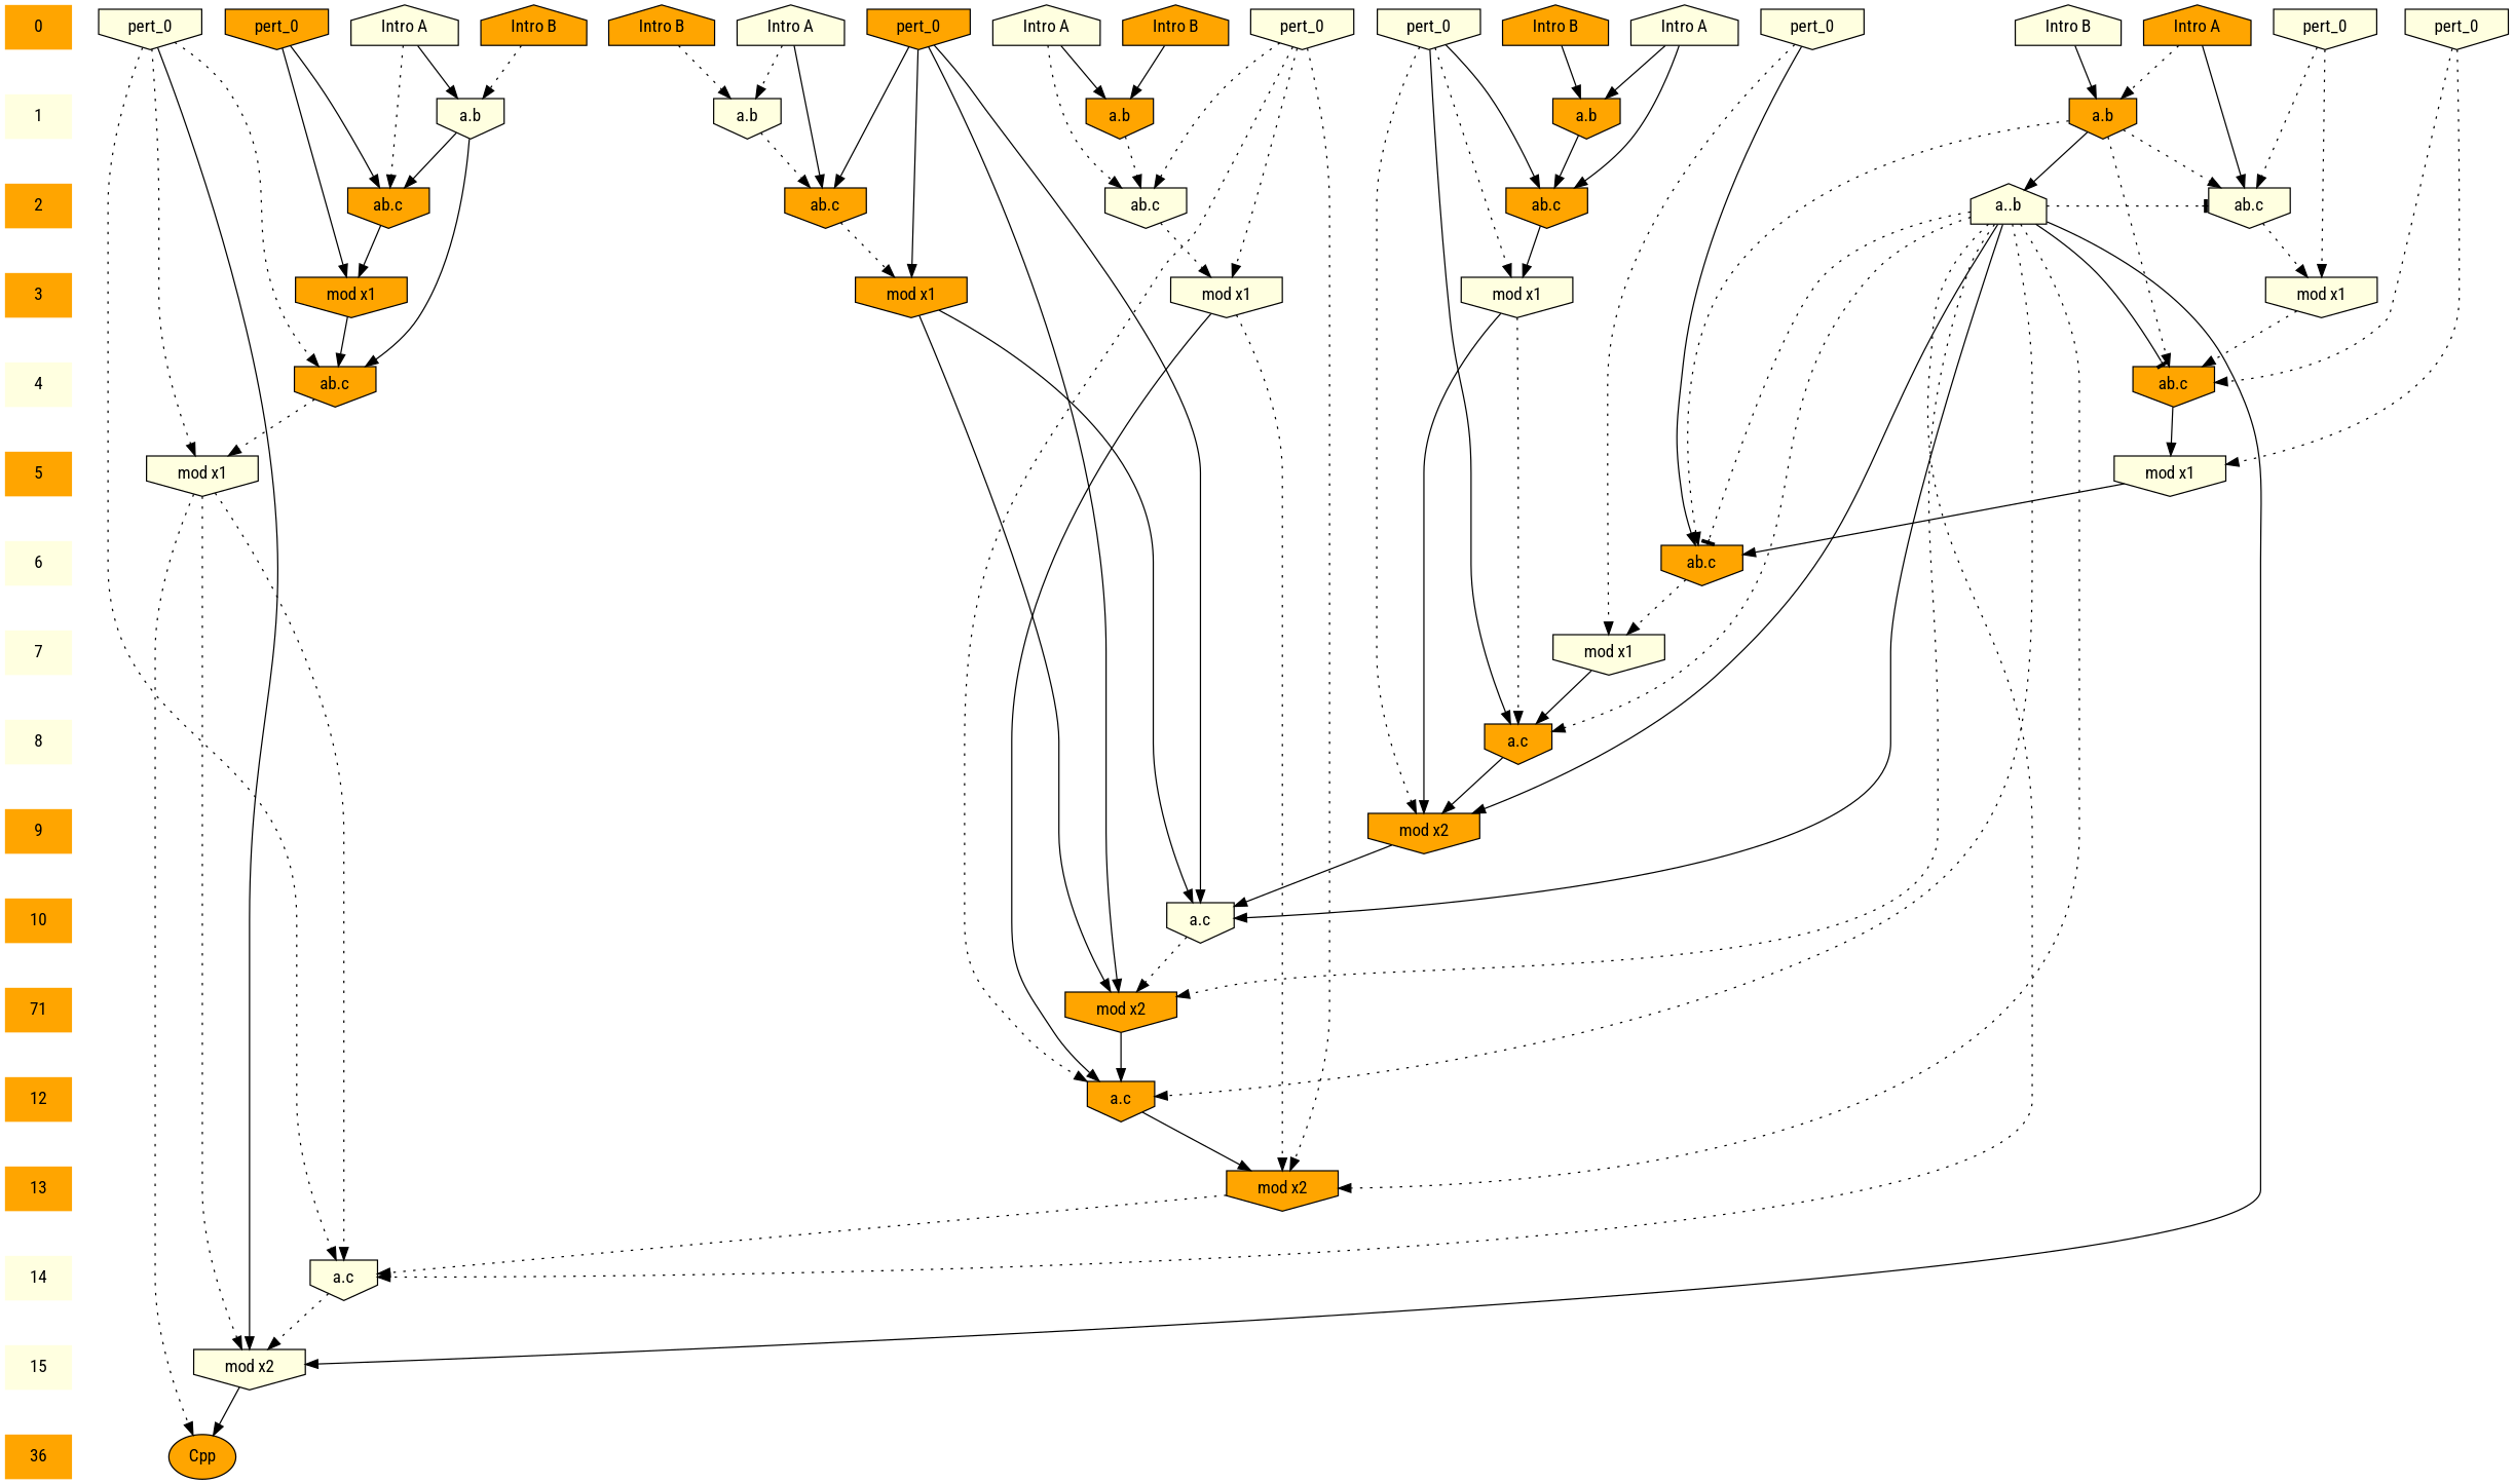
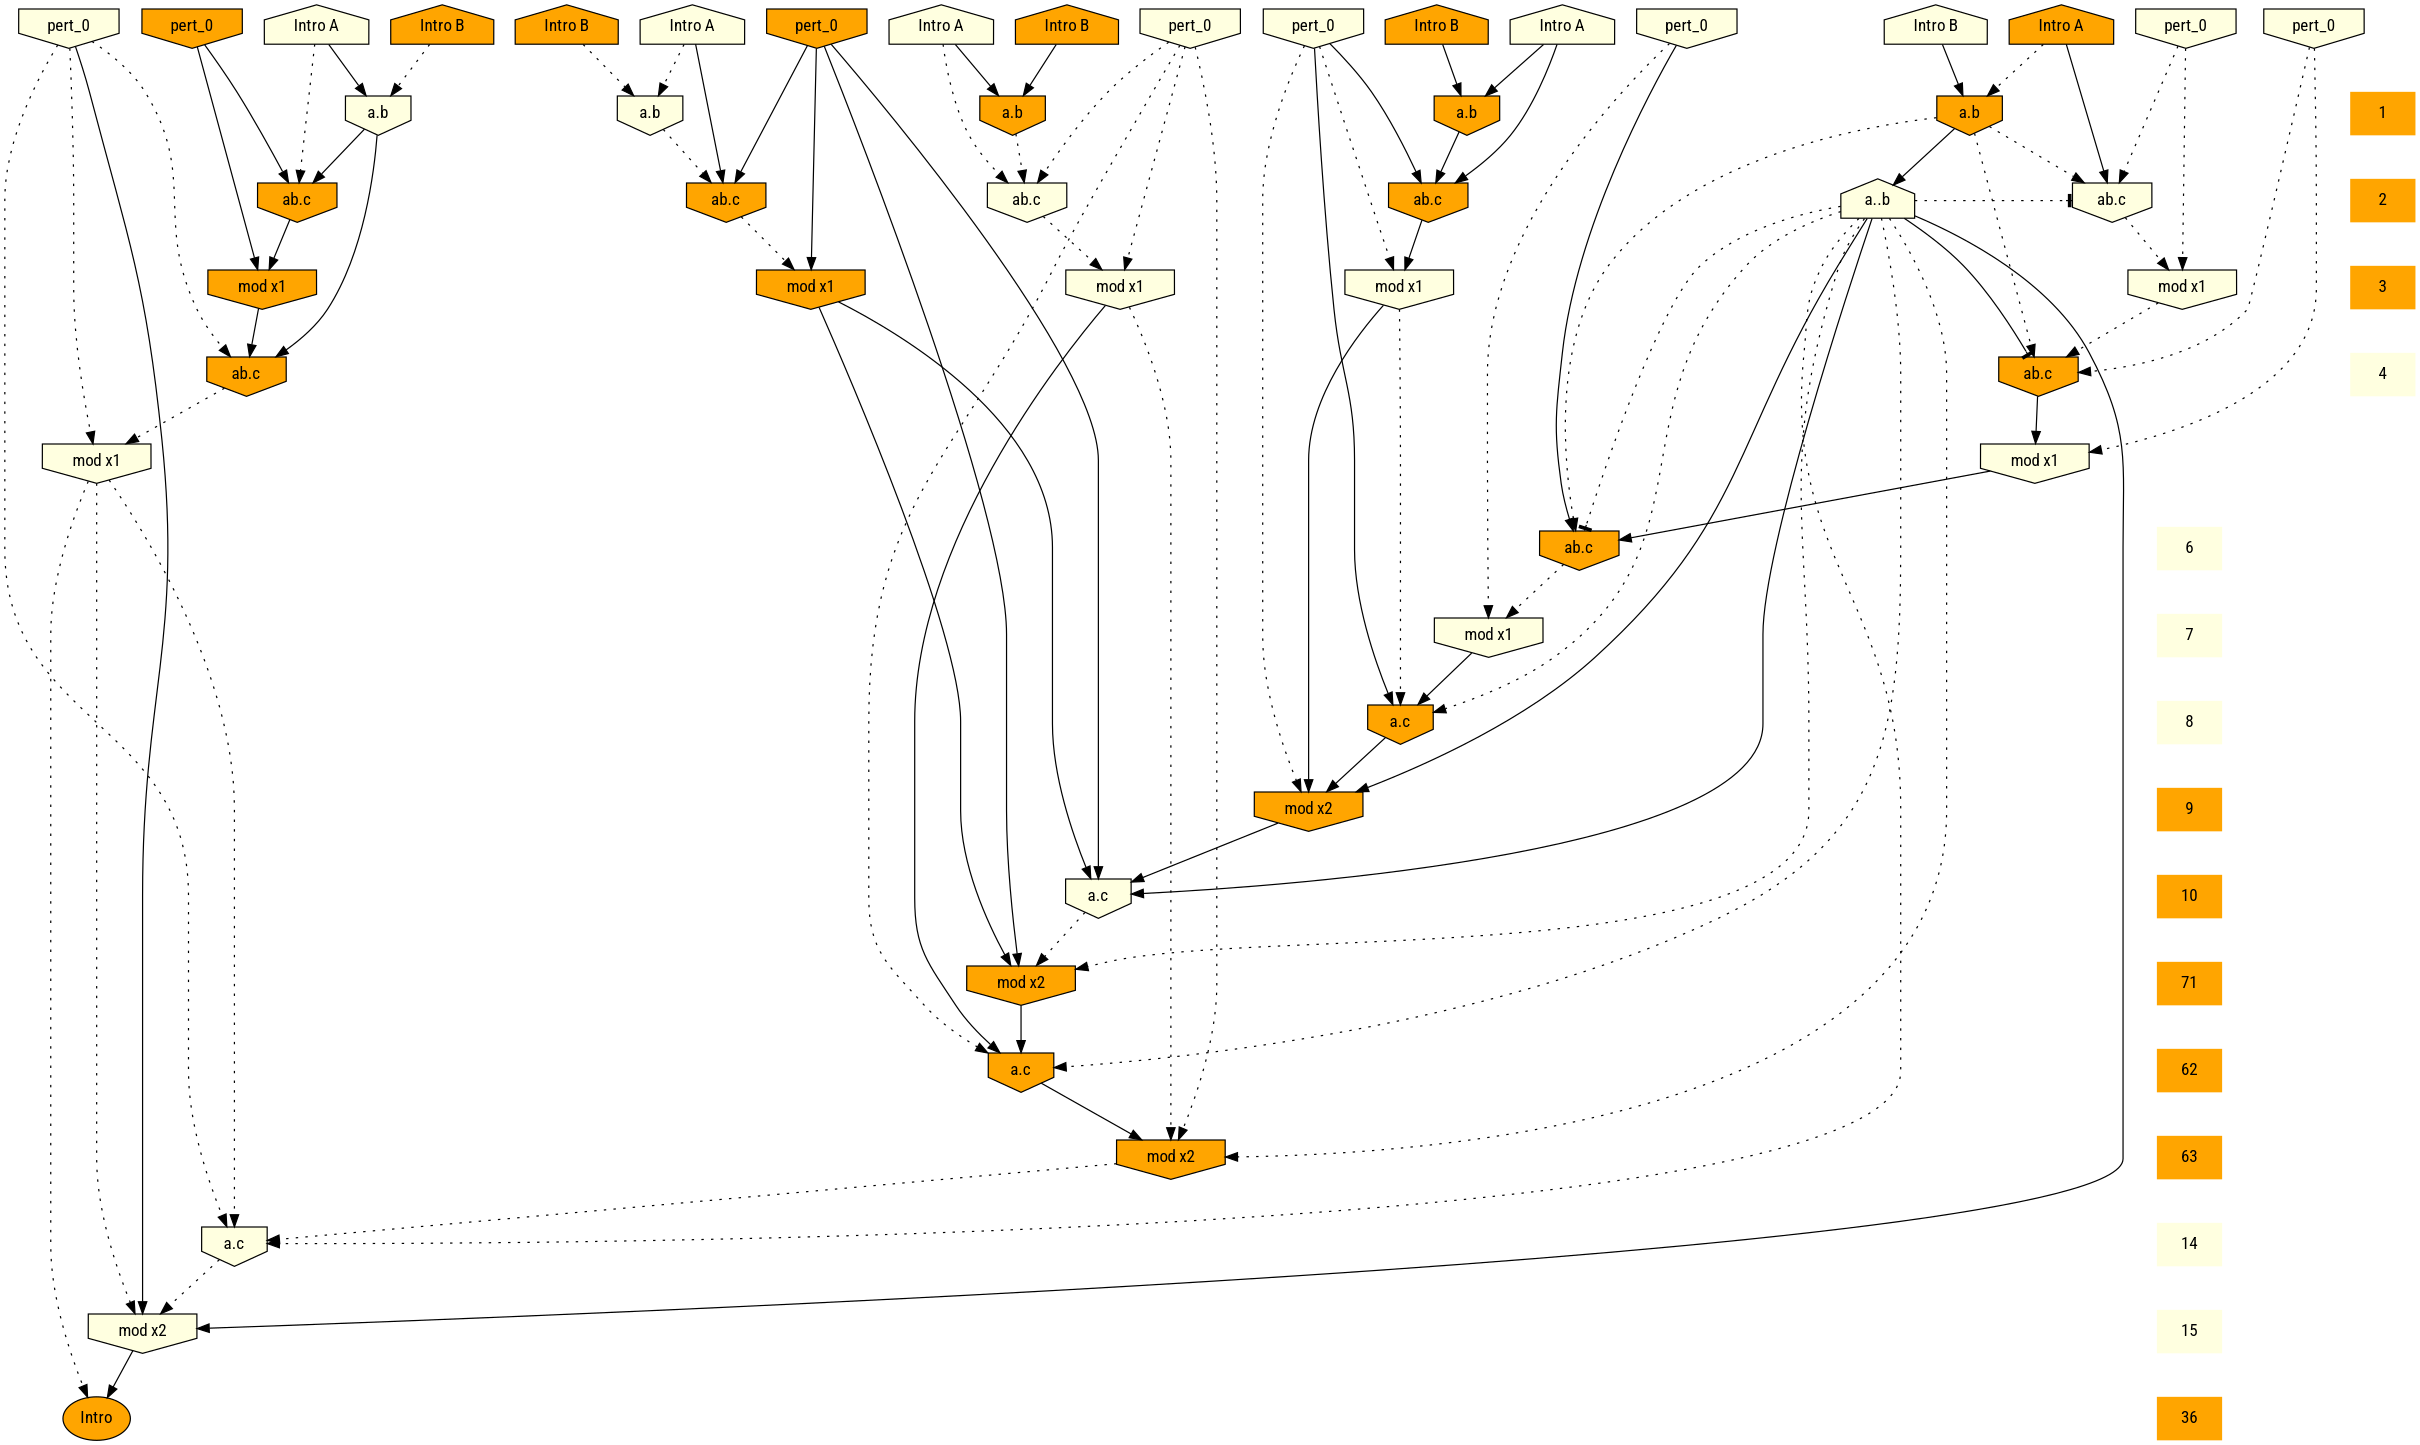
  digraph {
    fontname="Roboto Condensed"
    ranksep=.5
    node [fillcolor=orange fontname="Roboto Condensed" shape=invhouse style=filled]
    edge [fontname="Roboto Condensed" style=dotted]
-   0 [shape=plaintext]
    n2 [fillcolor=lightyellow label="Intro A" shape=house]
    n3 [fillcolor=lightyellow label="Intro A" shape=house]
    n4 [fillcolor=lightyellow label="Intro A" shape=house]
    n5 [fillcolor=lightyellow label="Intro A" shape=house]
    n6 [label="Intro B" shape=house]
    n7 [label="Intro B" shape=house]
    n8 [label="Intro A" shape=house]
    n9 [fillcolor=lightyellow label="Intro B" shape=house]
    n10 [label="Intro B" shape=house]
    n11 [label="Intro B" shape=house]
    n12 [fillcolor=lightyellow label=pert_0]
    n13 [label=pert_0]
    n14 [fillcolor=lightyellow label=pert_0]
    n15 [fillcolor=lightyellow label=pert_0]
    n16 [fillcolor=lightyellow label=pert_0]
    n17 [fillcolor=lightyellow label=pert_0]
    n18 [fillcolor=lightyellow label=pert_0]
    n19 [label=pert_0]
-   1 [fillcolor=lightyellow shape=plaintext]
+   1 [shape=plaintext]
    n21 [label="a.b"]
    n22 [label="a.b"]
    n23 [label="a.b"]
    n24 [fillcolor=lightyellow label="a.b"]
    n25 [fillcolor=lightyellow label="a.b"]
    2 [shape=plaintext]
    n27 [fillcolor=lightyellow label="ab.c"]
    n28 [fillcolor=lightyellow label="ab.c"]
    n29 [label="ab.c"]
    n30 [label="ab.c"]
    n31 [label="ab.c"]
    n32 [fillcolor=lightyellow label="a..b" shape=house]
    3 [shape=plaintext]
    n34 [fillcolor=lightyellow label="mod x1"]
    n35 [fillcolor=lightyellow label="mod x1"]
    n36 [label="mod x1"]
    n37 [label="mod x1"]
    n38 [fillcolor=lightyellow label="mod x1"]
    4 [fillcolor=lightyellow shape=plaintext]
    n40 [label="ab.c"]
    n41 [label="ab.c"]
-   5 [shape=plaintext]
    n43 [fillcolor=lightyellow label="mod x1"]
    n44 [fillcolor=lightyellow label="mod x1"]
    6 [fillcolor=lightyellow shape=plaintext]
    n46 [label="ab.c"]
    7 [fillcolor=lightyellow shape=plaintext]
    n48 [fillcolor=lightyellow label="mod x1"]
    8 [fillcolor=lightyellow shape=plaintext]
    n50 [label="a.c"]
    9 [shape=plaintext]
    n52 [label="mod x2"]
    10 [shape=plaintext]
    n54 [fillcolor=lightyellow label="a.c"]
    n55 [label=71 shape=plaintext]
    n56 [label="mod x2"]
-   12 [shape=plaintext]
+   12 [shape=plaintext label=62]
    n58 [label="a.c"]
-   13 [shape=plaintext]
+   13 [shape=plaintext label=63]
    n60 [label="mod x2"]
    14 [fillcolor=lightyellow shape=plaintext]
    n62 [fillcolor=lightyellow label="a.c"]
    15 [fillcolor=lightyellow shape=plaintext]
    n64 [fillcolor=lightyellow label="mod x2"]
    n65 [label=36 shape=plaintext]
-   n66 [label=Cpp shape=""]
+   n66 [label=Intro shape=""]
    subgraph sub_1 {
      rank=same
-     0
      n2
      n3
      n4
      n5
      n6
      n7
      n8
      n9
      n10
      n11
      n12
      n13
      n14
      n15
      n16
      n17
      n18
      n19
    }
    subgraph sub_2 {
      rank=same
      1
      n21
      n22
      n23
      n24
      n25
    }
    subgraph sub_3 {
      rank=same
      2
      n27
      n28
      n29
      n30
      n31
      n32
    }
    subgraph sub_4 {
      rank=same
      3
      n34
      n35
      n36
      n37
      n38
    }
    subgraph sub_5 {
      rank=same
      4
      n40
      n41
    }
    subgraph sub_6 {
      rank=same
-     5
      n43
      n44
    }
    subgraph sub_7 {
      rank=same
      6
      n46
    }
    subgraph sub_8 {
      rank=same
      7
      n48
    }
    subgraph sub_9 {
      rank=same
      8
      n50
    }
    subgraph sub_10 {
      rank=same
      9
      n52
    }
    subgraph sub_11 {
      rank=same
      10
      n54
    }
    subgraph sub_12 {
      rank=same
      n55
      n56
    }
    subgraph sub_13 {
      rank=same
      12
      n58
    }
    subgraph sub_14 {
      rank=same
      13
      n60
    }
    subgraph sub_15 {
      rank=same
      14
      n62
    }
    subgraph sub_16 {
      rank=same
      15
      n64
    }
    subgraph sub_17 {
      rank=same
      n65
      n66
    }
-   0 -> 1 [style=invis]
    n2 -> n23 [style=solid]
    n2 -> n29 [style=solid]
    n3 -> n24 [style=solid]
    n3 -> n31
    n4 -> n25
    n4 -> n30 [style=solid]
    n5 -> n21 [style=solid]
    n5 -> n28
    n6 -> n24
    n7 -> n23 [style=solid]
    n8 -> n22
    n8 -> n27 [style=solid]
    n9 -> n22 [style=solid]
    n10 -> n21 [style=solid]
    n11 -> n25
    n12 -> n40
    n12 -> n43
    n13 -> n31 [style=solid]
    n13 -> n37 [style=solid]
    n14 -> n28
    n14 -> n35
    n14 -> n58
    n14 -> n60
    n15 -> n41
    n15 -> n44
    n15 -> n62
    n15 -> n64 [style=solid]
    n16 -> n27
    n16 -> n34
    n17 -> n29 [style=solid]
    n17 -> n38
    n17 -> n50 [style=solid]
    n17 -> n52
    n18 -> n46 [style=solid]
    n18 -> n48
    n19 -> n30 [style=solid]
    n19 -> n36 [style=solid]
    n19 -> n54 [style=solid]
    n19 -> n56 [style=solid]
    1 -> 2 [style=invis]
    n21 -> n28
    n22 -> n27
    n22 -> n32 [style=solid]
    n22 -> n40
    n22 -> n46
    n23 -> n29 [style=solid]
    n24 -> n31 [style=solid]
    n24 -> n41 [style=solid]
    n25 -> n30
    2 -> 3 [style=invis]
    n27 -> n34
    n28 -> n35
    n29 -> n38 [style=solid]
    n30 -> n36
    n31 -> n37 [style=solid]
    n32 -> n27 [arrowhead=tee]
    n32 -> n40 [arrowhead=tee style=solid]
    n32 -> n46 [arrowhead=tee]
    n32 -> n50
    n32 -> n52 [style=solid]
    n32 -> n54 [style=solid]
    n32 -> n56
    n32 -> n58
    n32 -> n60
    n32 -> n62
    n32 -> n64 [style=solid]
    3 -> 4 [style=invis]
    n34 -> n40
    n35 -> n58 [style=solid]
    n35 -> n60
    n36 -> n54 [style=solid]
    n36 -> n56 [style=solid]
    n37 -> n41 [style=solid]
    n38 -> n50
    n38 -> n52 [style=solid]
-   4 -> 5 [style=invis]
    n40 -> n43 [style=solid]
    n41 -> n44
-   5 -> 6 [style=invis]
    n43 -> n46 [style=solid]
    n44 -> n62
    n44 -> n64
    n44 -> n66
    6 -> 7 [style=invis]
    n46 -> n48
    7 -> 8 [style=invis]
    n48 -> n50 [style=solid]
    8 -> 9 [style=invis]
    n50 -> n52 [style=solid]
    9 -> 10 [style=invis]
    n52 -> n54 [style=solid]
    10 -> n55 [style=invis]
    n54 -> n56
    n55 -> 12 [style=invis]
    n56 -> n58 [style=solid]
    12 -> 13 [style=invis]
    n58 -> n60 [style=solid]
    13 -> 14 [style=invis]
    n60 -> n62
    14 -> 15 [style=invis]
    n62 -> n64
    15 -> n65 [style=invis]
    n64 -> n66 [style=solid]
  }
